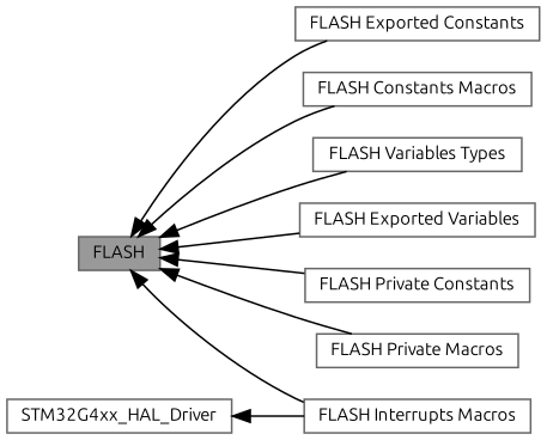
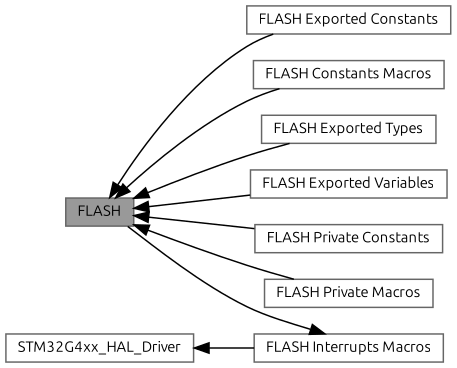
  digraph {
    fontname=Ubuntu
    rankdir=LR
    node [color=grey40 fillcolor=white fontname=Ubuntu fontsize=10 shape=box style=filled]
    edge [dir=back fontname=Ubuntu fontsize=10 labelfontname=Helvetica labelfontsize=10 shape=plaintext style=solid]
    n1 [color=gray40 fillcolor=grey60 fontcolor=black height=0.2 label=FLASH width=0.4]
    n2 [height=0.2 label="FLASH Exported Constants" width=0.4]
    n3 [height=0.2 label="FLASH Constants Macros" width=0.4]
-   n4 [height=0.2 label="FLASH Variables Types" width=0.4]
+   n4 [height=0.2 label="FLASH Exported Types" width=0.4]
    n5 [height=0.2 label="FLASH Exported Variables" width=0.4]
    n6 [height=0.2 label="FLASH Interrupts Macros" width=0.4]
    n7 [height=0.2 label="FLASH Private Constants" width=0.4]
    n8 [height=0.2 label="FLASH Private Macros" width=0.4]
    n9 [height=0.2 label=STM32G4xx_HAL_Driver width=0.4]
    n1 -> n2
    n1 -> n3
    n1 -> n4
    n1 -> n5
-   n1 -> n6
+   n6 -> n1
    n1 -> n7
    n1 -> n8
    n9 -> n6
  }
